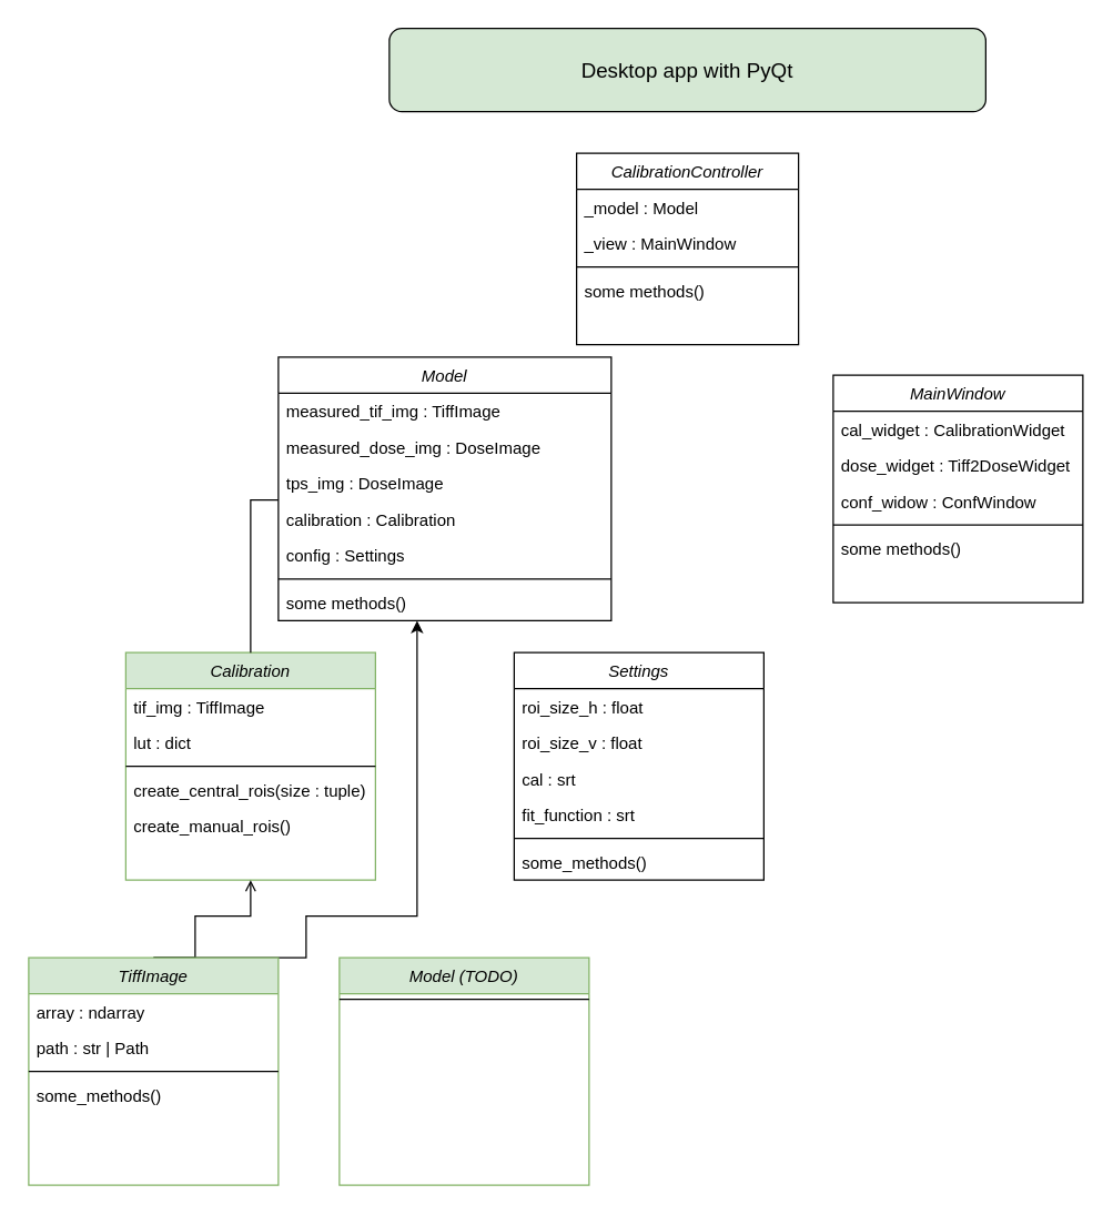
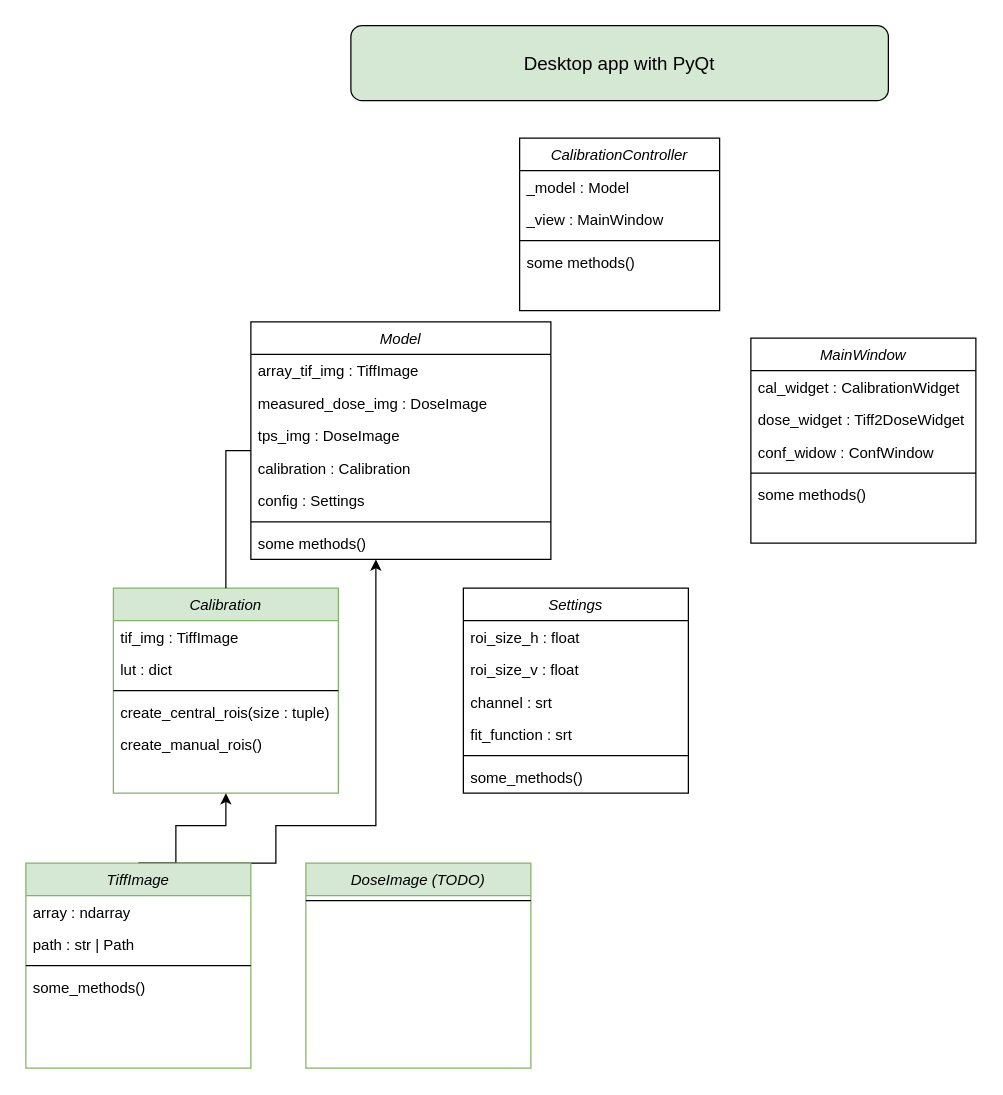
  <mxCell id="0" />
  <mxCell id="1" parent="0" />
  <mxCell id="2" value="CalibrationController" style="swimlane;fontStyle=2;align=center;verticalAlign=top;childLayout=stackLayout;horizontal=1;startSize=26;horizontalStack=0;resizeParent=1;resizeLast=0;collapsible=1;marginBottom=0;rounded=0;shadow=0;strokeWidth=1;" parent="1" vertex="1"><mxGeometry x="415" y="110" width="160" height="138" as="geometry"><mxRectangle x="230" y="140" width="160" height="26" as="alternateBounds" /></mxGeometry></mxCell>
  <mxCell id="3" value="_model : Model" style="text;align=left;verticalAlign=top;spacingLeft=4;spacingRight=4;overflow=hidden;rotatable=0;points=[[0,0.5],[1,0.5]];portConstraint=eastwest;" parent="2" vertex="1"><mxGeometry y="26" width="160" height="26" as="geometry" /></mxCell>
  <mxCell id="4" value="_view : MainWindow" style="text;align=left;verticalAlign=top;spacingLeft=4;spacingRight=4;overflow=hidden;rotatable=0;points=[[0,0.5],[1,0.5]];portConstraint=eastwest;rounded=0;shadow=0;html=0;" parent="2" vertex="1"><mxGeometry y="52" width="160" height="26" as="geometry" /></mxCell>
  <mxCell id="5" value="" style="line;html=1;strokeWidth=1;align=left;verticalAlign=middle;spacingTop=-1;spacingLeft=3;spacingRight=3;rotatable=0;labelPosition=right;points=[];portConstraint=eastwest;" parent="2" vertex="1"><mxGeometry y="78" width="160" height="8" as="geometry" /></mxCell>
  <mxCell id="6" value="some methods()" style="text;align=left;verticalAlign=top;spacingLeft=4;spacingRight=4;overflow=hidden;rotatable=0;points=[[0,0.5],[1,0.5]];portConstraint=eastwest;" parent="2" vertex="1"><mxGeometry y="86" width="160" height="26" as="geometry" /></mxCell>
  <mxCell id="7" value="Model" style="swimlane;fontStyle=2;align=center;verticalAlign=top;childLayout=stackLayout;horizontal=1;startSize=26;horizontalStack=0;resizeParent=1;resizeLast=0;collapsible=1;marginBottom=0;rounded=0;shadow=0;strokeWidth=1;" vertex="1" parent="1"><mxGeometry x="200" y="257" width="240" height="190" as="geometry"><mxRectangle x="220" y="200" width="160" height="26" as="alternateBounds" /></mxGeometry></mxCell>
- <mxCell id="8" value="measured_tif_img : TiffImage" style="text;align=left;verticalAlign=top;spacingLeft=4;spacingRight=4;overflow=hidden;rotatable=0;points=[[0,0.5],[1,0.5]];portConstraint=eastwest;rounded=0;shadow=0;html=0;" vertex="1" parent="7"><mxGeometry y="26" width="240" height="26" as="geometry" /></mxCell>
+ <mxCell id="8" value="array_tif_img : TiffImage" style="text;align=left;verticalAlign=top;spacingLeft=4;spacingRight=4;overflow=hidden;rotatable=0;points=[[0,0.5],[1,0.5]];portConstraint=eastwest;rounded=0;shadow=0;html=0;" vertex="1" parent="7"><mxGeometry y="26" width="240" height="26" as="geometry" /></mxCell>
  <mxCell id="9" value="measured_dose_img : DoseImage" style="text;align=left;verticalAlign=top;spacingLeft=4;spacingRight=4;overflow=hidden;rotatable=0;points=[[0,0.5],[1,0.5]];portConstraint=eastwest;rounded=0;shadow=0;html=0;" vertex="1" parent="7"><mxGeometry y="52" width="240" height="26" as="geometry" /></mxCell>
  <mxCell id="10" value="tps_img : DoseImage" style="text;align=left;verticalAlign=top;spacingLeft=4;spacingRight=4;overflow=hidden;rotatable=0;points=[[0,0.5],[1,0.5]];portConstraint=eastwest;rounded=0;shadow=0;html=0;" vertex="1" parent="7"><mxGeometry y="78" width="240" height="26" as="geometry" /></mxCell>
  <mxCell id="11" value="calibration : Calibration" style="text;align=left;verticalAlign=top;spacingLeft=4;spacingRight=4;overflow=hidden;rotatable=0;points=[[0,0.5],[1,0.5]];portConstraint=eastwest;" vertex="1" parent="7"><mxGeometry y="104" width="240" height="26" as="geometry" /></mxCell>
  <mxCell id="12" value="config : Settings" style="text;align=left;verticalAlign=top;spacingLeft=4;spacingRight=4;overflow=hidden;rotatable=0;points=[[0,0.5],[1,0.5]];portConstraint=eastwest;rounded=0;shadow=0;html=0;" vertex="1" parent="7"><mxGeometry y="130" width="240" height="26" as="geometry" /></mxCell>
  <mxCell id="13" value="" style="line;html=1;strokeWidth=1;align=left;verticalAlign=middle;spacingTop=-1;spacingLeft=3;spacingRight=3;rotatable=0;labelPosition=right;points=[];portConstraint=eastwest;" vertex="1" parent="7"><mxGeometry y="156" width="240" height="8" as="geometry" /></mxCell>
  <mxCell id="14" value="some methods()" style="text;align=left;verticalAlign=top;spacingLeft=4;spacingRight=4;overflow=hidden;rotatable=0;points=[[0,0.5],[1,0.5]];portConstraint=eastwest;" vertex="1" parent="7"><mxGeometry y="164" width="240" height="26" as="geometry" /></mxCell>
  <mxCell id="15" value="MainWindow" style="swimlane;fontStyle=2;align=center;verticalAlign=top;childLayout=stackLayout;horizontal=1;startSize=26;horizontalStack=0;resizeParent=1;resizeLast=0;collapsible=1;marginBottom=0;rounded=0;shadow=0;strokeWidth=1;" vertex="1" parent="1"><mxGeometry x="600" y="270" width="180" height="164" as="geometry"><mxRectangle x="230" y="140" width="160" height="26" as="alternateBounds" /></mxGeometry></mxCell>
  <mxCell id="16" value="cal_widget : CalibrationWidget" style="text;align=left;verticalAlign=top;spacingLeft=4;spacingRight=4;overflow=hidden;rotatable=0;points=[[0,0.5],[1,0.5]];portConstraint=eastwest;" vertex="1" parent="15"><mxGeometry y="26" width="180" height="26" as="geometry" /></mxCell>
  <mxCell id="17" value="dose_widget : Tiff2DoseWidget&#10;" style="text;align=left;verticalAlign=top;spacingLeft=4;spacingRight=4;overflow=hidden;rotatable=0;points=[[0,0.5],[1,0.5]];portConstraint=eastwest;rounded=0;shadow=0;html=0;" vertex="1" parent="15"><mxGeometry y="52" width="180" height="26" as="geometry" /></mxCell>
  <mxCell id="18" value="conf_widow : ConfWindow" style="text;align=left;verticalAlign=top;spacingLeft=4;spacingRight=4;overflow=hidden;rotatable=0;points=[[0,0.5],[1,0.5]];portConstraint=eastwest;rounded=0;shadow=0;html=0;" vertex="1" parent="15"><mxGeometry y="78" width="180" height="26" as="geometry" /></mxCell>
  <mxCell id="19" value="" style="line;html=1;strokeWidth=1;align=left;verticalAlign=middle;spacingTop=-1;spacingLeft=3;spacingRight=3;rotatable=0;labelPosition=right;points=[];portConstraint=eastwest;" vertex="1" parent="15"><mxGeometry y="104" width="180" height="8" as="geometry" /></mxCell>
  <mxCell id="20" value="some methods()" style="text;align=left;verticalAlign=top;spacingLeft=4;spacingRight=4;overflow=hidden;rotatable=0;points=[[0,0.5],[1,0.5]];portConstraint=eastwest;" vertex="1" parent="15"><mxGeometry y="112" width="180" height="26" as="geometry" /></mxCell>
  <mxCell id="21" value="Calibration" style="swimlane;fontStyle=2;align=center;verticalAlign=top;childLayout=stackLayout;horizontal=1;startSize=26;horizontalStack=0;resizeParent=1;resizeLast=0;collapsible=1;marginBottom=0;rounded=0;shadow=0;strokeWidth=1;fillColor=#d5e8d4;strokeColor=#82b366;" vertex="1" parent="1"><mxGeometry x="90" y="470" width="180" height="164" as="geometry"><mxRectangle x="230" y="140" width="160" height="26" as="alternateBounds" /></mxGeometry></mxCell>
  <mxCell id="22" value="tif_img : TiffImage" style="text;align=left;verticalAlign=top;spacingLeft=4;spacingRight=4;overflow=hidden;rotatable=0;points=[[0,0.5],[1,0.5]];portConstraint=eastwest;" vertex="1" parent="21"><mxGeometry y="26" width="180" height="26" as="geometry" /></mxCell>
  <mxCell id="23" value="lut : dict" style="text;align=left;verticalAlign=top;spacingLeft=4;spacingRight=4;overflow=hidden;rotatable=0;points=[[0,0.5],[1,0.5]];portConstraint=eastwest;rounded=0;shadow=0;html=0;" vertex="1" parent="21"><mxGeometry y="52" width="180" height="26" as="geometry" /></mxCell>
  <mxCell id="24" value="" style="line;html=1;strokeWidth=1;align=left;verticalAlign=middle;spacingTop=-1;spacingLeft=3;spacingRight=3;rotatable=0;labelPosition=right;points=[];portConstraint=eastwest;" vertex="1" parent="21"><mxGeometry y="78" width="180" height="8" as="geometry" /></mxCell>
  <mxCell id="25" value="create_central_rois(size : tuple)" style="text;align=left;verticalAlign=top;spacingLeft=4;spacingRight=4;overflow=hidden;rotatable=0;points=[[0,0.5],[1,0.5]];portConstraint=eastwest;" vertex="1" parent="21"><mxGeometry y="86" width="180" height="26" as="geometry" /></mxCell>
  <mxCell id="26" value="create_manual_rois()" style="text;align=left;verticalAlign=top;spacingLeft=4;spacingRight=4;overflow=hidden;rotatable=0;points=[[0,0.5],[1,0.5]];portConstraint=eastwest;" vertex="1" parent="21"><mxGeometry y="112" width="180" height="26" as="geometry" /></mxCell>
- <mxCell id="27" style="edgeStyle=orthogonalEdgeStyle;rounded=0;orthogonalLoop=1;jettySize=auto;html=1;exitX=0.5;exitY=0;exitDx=0;exitDy=0;endArrow=open;" edge="1" parent="1" source="29" target="21"><mxGeometry relative="1" as="geometry"><mxPoint x="310" y="440" as="targetPoint" /><Array as="points"><mxPoint x="140" y="690" /><mxPoint x="140" y="660" /><mxPoint x="180" y="660" /></Array></mxGeometry></mxCell>
+ <mxCell id="27" style="edgeStyle=orthogonalEdgeStyle;rounded=0;orthogonalLoop=1;jettySize=auto;html=1;exitX=0.5;exitY=0;exitDx=0;exitDy=0;" edge="1" parent="1" source="29" target="21"><mxGeometry relative="1" as="geometry"><mxPoint x="310" y="440" as="targetPoint" /><Array as="points"><mxPoint x="140" y="690" /><mxPoint x="140" y="660" /><mxPoint x="180" y="660" /></Array></mxGeometry></mxCell>
  <mxCell id="28" style="edgeStyle=orthogonalEdgeStyle;rounded=0;orthogonalLoop=1;jettySize=auto;html=1;exitX=0.5;exitY=0;exitDx=0;exitDy=0;" edge="1" parent="1" source="29" target="7"><mxGeometry relative="1" as="geometry"><mxPoint x="230" y="660" as="targetPoint" /><Array as="points"><mxPoint x="220" y="690" /><mxPoint x="220" y="660" /><mxPoint x="300" y="660" /></Array></mxGeometry></mxCell>
  <mxCell id="29" value="TiffImage" style="swimlane;fontStyle=2;align=center;verticalAlign=top;childLayout=stackLayout;horizontal=1;startSize=26;horizontalStack=0;resizeParent=1;resizeLast=0;collapsible=1;marginBottom=0;rounded=0;shadow=0;strokeWidth=1;fillColor=#d5e8d4;strokeColor=#82b366;" vertex="1" parent="1"><mxGeometry x="20" y="690" width="180" height="164" as="geometry"><mxRectangle x="230" y="140" width="160" height="26" as="alternateBounds" /></mxGeometry></mxCell>
  <mxCell id="30" value="array : ndarray" style="text;align=left;verticalAlign=top;spacingLeft=4;spacingRight=4;overflow=hidden;rotatable=0;points=[[0,0.5],[1,0.5]];portConstraint=eastwest;" vertex="1" parent="29"><mxGeometry y="26" width="180" height="26" as="geometry" /></mxCell>
  <mxCell id="31" value="path : str | Path" style="text;align=left;verticalAlign=top;spacingLeft=4;spacingRight=4;overflow=hidden;rotatable=0;points=[[0,0.5],[1,0.5]];portConstraint=eastwest;rounded=0;shadow=0;html=0;" vertex="1" parent="29"><mxGeometry y="52" width="180" height="26" as="geometry" /></mxCell>
  <mxCell id="32" value="" style="line;html=1;strokeWidth=1;align=left;verticalAlign=middle;spacingTop=-1;spacingLeft=3;spacingRight=3;rotatable=0;labelPosition=right;points=[];portConstraint=eastwest;" vertex="1" parent="29"><mxGeometry y="78" width="180" height="8" as="geometry" /></mxCell>
  <mxCell id="33" value="some_methods()" style="text;align=left;verticalAlign=top;spacingLeft=4;spacingRight=4;overflow=hidden;rotatable=0;points=[[0,0.5],[1,0.5]];portConstraint=eastwest;" vertex="1" parent="29"><mxGeometry y="86" width="180" height="26" as="geometry" /></mxCell>
  <mxCell id="34" value="Settings" style="swimlane;fontStyle=2;align=center;verticalAlign=top;childLayout=stackLayout;horizontal=1;startSize=26;horizontalStack=0;resizeParent=1;resizeLast=0;collapsible=1;marginBottom=0;rounded=0;shadow=0;strokeWidth=1;" vertex="1" parent="1"><mxGeometry x="370" y="470" width="180" height="164" as="geometry"><mxRectangle x="230" y="140" width="160" height="26" as="alternateBounds" /></mxGeometry></mxCell>
  <mxCell id="35" value="roi_size_h : float" style="text;align=left;verticalAlign=top;spacingLeft=4;spacingRight=4;overflow=hidden;rotatable=0;points=[[0,0.5],[1,0.5]];portConstraint=eastwest;rounded=0;shadow=0;html=0;" vertex="1" parent="34"><mxGeometry y="26" width="180" height="26" as="geometry" /></mxCell>
  <mxCell id="36" value="roi_size_v : float" style="text;align=left;verticalAlign=top;spacingLeft=4;spacingRight=4;overflow=hidden;rotatable=0;points=[[0,0.5],[1,0.5]];portConstraint=eastwest;rounded=0;shadow=0;html=0;" vertex="1" parent="34"><mxGeometry y="52" width="180" height="26" as="geometry" /></mxCell>
- <mxCell id="37" value="cal : srt" style="text;align=left;verticalAlign=top;spacingLeft=4;spacingRight=4;overflow=hidden;rotatable=0;points=[[0,0.5],[1,0.5]];portConstraint=eastwest;rounded=0;shadow=0;html=0;" vertex="1" parent="34"><mxGeometry y="78" width="180" height="26" as="geometry" /></mxCell>
+ <mxCell id="37" value="channel : srt" style="text;align=left;verticalAlign=top;spacingLeft=4;spacingRight=4;overflow=hidden;rotatable=0;points=[[0,0.5],[1,0.5]];portConstraint=eastwest;rounded=0;shadow=0;html=0;" vertex="1" parent="34"><mxGeometry y="78" width="180" height="26" as="geometry" /></mxCell>
  <mxCell id="38" value="fit_function : srt" style="text;align=left;verticalAlign=top;spacingLeft=4;spacingRight=4;overflow=hidden;rotatable=0;points=[[0,0.5],[1,0.5]];portConstraint=eastwest;rounded=0;shadow=0;html=0;" vertex="1" parent="34"><mxGeometry y="104" width="180" height="26" as="geometry" /></mxCell>
  <mxCell id="39" value="" style="line;html=1;strokeWidth=1;align=left;verticalAlign=middle;spacingTop=-1;spacingLeft=3;spacingRight=3;rotatable=0;labelPosition=right;points=[];portConstraint=eastwest;" vertex="1" parent="34"><mxGeometry y="130" width="180" height="8" as="geometry" /></mxCell>
  <mxCell id="40" value="some_methods()" style="text;align=left;verticalAlign=top;spacingLeft=4;spacingRight=4;overflow=hidden;rotatable=0;points=[[0,0.5],[1,0.5]];portConstraint=eastwest;" vertex="1" parent="34"><mxGeometry y="138" width="180" height="26" as="geometry" /></mxCell>
  <mxCell id="41" value="Desktop app with PyQt" style="rounded=1;whiteSpace=wrap;html=1;fontSize=15;fillColor=#d5e8d4;" vertex="1" parent="1"><mxGeometry x="280" width="430" height="60" as="geometry" y="20" /></mxCell>
- <mxCell id="42" value="Model (TODO)" style="swimlane;fontStyle=2;align=center;verticalAlign=top;childLayout=stackLayout;horizontal=1;startSize=26;horizontalStack=0;resizeParent=1;resizeLast=0;collapsible=1;marginBottom=0;rounded=0;shadow=0;strokeWidth=1;fillColor=#d5e8d4;strokeColor=#82b366;" vertex="1" parent="1"><mxGeometry x="244" y="690" width="180" height="164" as="geometry"><mxRectangle x="230" y="140" width="160" height="26" as="alternateBounds" /></mxGeometry></mxCell>
+ <mxCell id="42" value="DoseImage (TODO)" style="swimlane;fontStyle=2;align=center;verticalAlign=top;childLayout=stackLayout;horizontal=1;startSize=26;horizontalStack=0;resizeParent=1;resizeLast=0;collapsible=1;marginBottom=0;rounded=0;shadow=0;strokeWidth=1;fillColor=#d5e8d4;strokeColor=#82b366;" vertex="1" parent="1"><mxGeometry x="244" y="690" width="180" height="164" as="geometry"><mxRectangle x="230" y="140" width="160" height="26" as="alternateBounds" /></mxGeometry></mxCell>
  <mxCell id="43" value="" style="line;html=1;strokeWidth=1;align=left;verticalAlign=middle;spacingTop=-1;spacingLeft=3;spacingRight=3;rotatable=0;labelPosition=right;points=[];portConstraint=eastwest;" vertex="1" parent="42"><mxGeometry y="26" width="180" height="8" as="geometry" /></mxCell>
  <mxCell id="44" style="edgeStyle=orthogonalEdgeStyle;rounded=0;orthogonalLoop=1;jettySize=auto;html=1;exitX=0.5;exitY=0;exitDx=0;exitDy=0;endArrow=none;" edge="1" parent="1" source="21" target="7"><mxGeometry relative="1" as="geometry"><Array as="points"><mxPoint x="180" y="360" /></Array></mxGeometry></mxCell>
